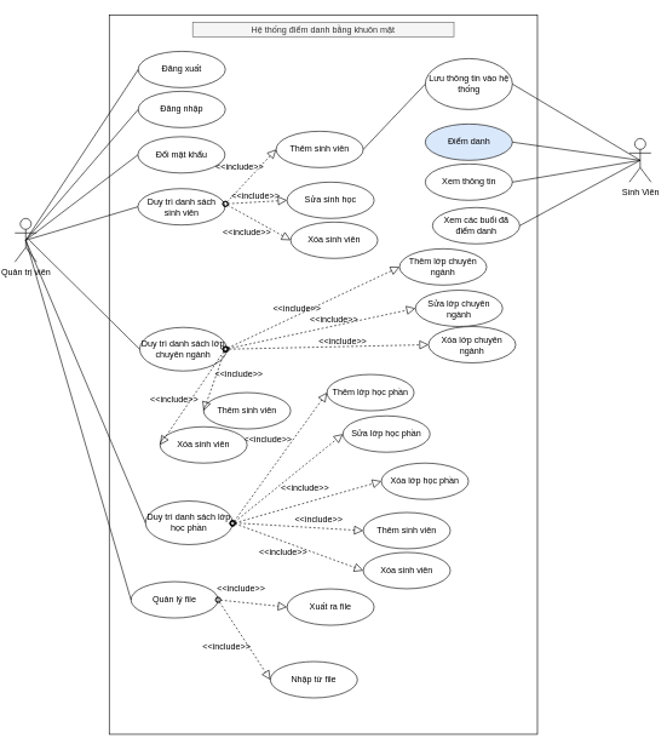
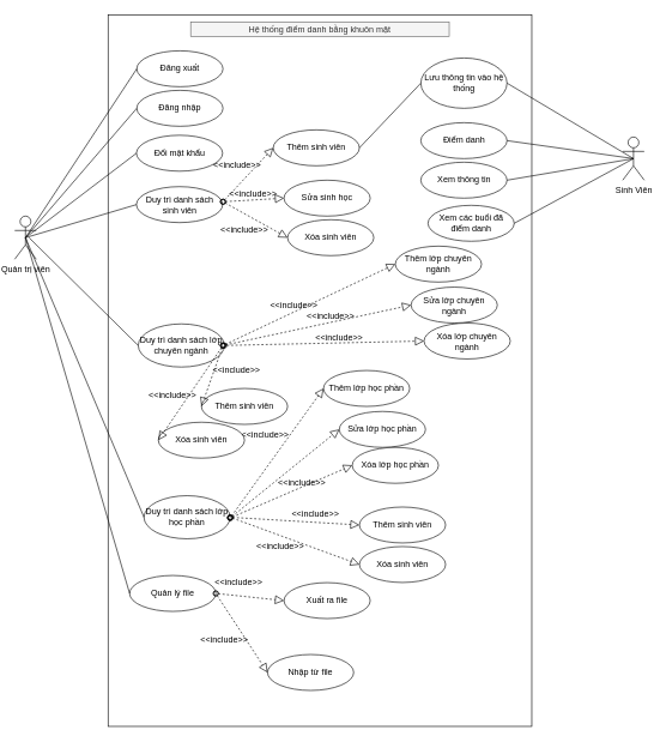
  <mxCell id="0" />
  <mxCell id="1" parent="0" />
  <mxCell id="2" value="Sinh Viên&lt;br&gt;&lt;br&gt;" style="shape=umlActor;verticalLabelPosition=bottom;labelBackgroundColor=#ffffff;verticalAlign=top;html=1;outlineConnect=0;" parent="1" vertex="1"><mxGeometry x="866.603" y="190" width="30" height="60" as="geometry" /></mxCell>
  <mxCell id="3" value="" style="rounded=0;whiteSpace=wrap;html=1;" parent="1" vertex="1"><mxGeometry x="150" y="20" width="590" height="990" as="geometry" /></mxCell>
  <mxCell id="4" value="Quản trị viên&lt;br&gt;" style="shape=umlActor;verticalLabelPosition=bottom;labelBackgroundColor=#ffffff;verticalAlign=top;html=1;outlineConnect=0;" parent="1" vertex="1"><mxGeometry x="20" y="300" width="30" height="60" as="geometry" /></mxCell>
  <mxCell id="5" value="Đăng xuất" style="ellipse;whiteSpace=wrap;html=1;" parent="1" vertex="1"><mxGeometry x="190" y="70" width="120" height="50" as="geometry" /></mxCell>
  <mxCell id="6" value="Đăng nhập&lt;br&gt;" style="ellipse;whiteSpace=wrap;html=1;" parent="1" vertex="1"><mxGeometry x="190" y="125" width="120" height="50" as="geometry" /></mxCell>
  <mxCell id="7" value="Đổi mật khẩu&lt;br&gt;" style="ellipse;whiteSpace=wrap;html=1;" parent="1" vertex="1"><mxGeometry x="189.5" y="187.5" width="120" height="50" as="geometry" /></mxCell>
  <mxCell id="8" value="" style="endArrow=none;html=1;exitX=0.5;exitY=0.5;exitDx=0;exitDy=0;exitPerimeter=0;entryX=0;entryY=0.5;entryDx=0;entryDy=0;" parent="1" source="4" target="5" edge="1"><mxGeometry width="50" height="50" relative="1" as="geometry"><mxPoint x="80" y="340" as="sourcePoint" /><mxPoint x="130" y="290" as="targetPoint" /></mxGeometry></mxCell>
  <mxCell id="9" value="" style="endArrow=none;html=1;exitX=0.5;exitY=0.5;exitDx=0;exitDy=0;exitPerimeter=0;entryX=0;entryY=0.5;entryDx=0;entryDy=0;" parent="1" source="4" target="6" edge="1"><mxGeometry width="50" height="50" relative="1" as="geometry"><mxPoint x="45" y="340" as="sourcePoint" /><mxPoint x="200" y="215" as="targetPoint" /></mxGeometry></mxCell>
  <mxCell id="10" value="" style="endArrow=none;html=1;exitX=0.5;exitY=0.5;exitDx=0;exitDy=0;exitPerimeter=0;entryX=0;entryY=0.5;entryDx=0;entryDy=0;" parent="1" source="4" target="7" edge="1"><mxGeometry width="50" height="50" relative="1" as="geometry"><mxPoint x="55" y="350" as="sourcePoint" /><mxPoint x="210" y="225" as="targetPoint" /></mxGeometry></mxCell>
  <mxCell id="11" value="Quản lý file&lt;br&gt;" style="ellipse;whiteSpace=wrap;html=1;" parent="1" vertex="1"><mxGeometry x="180" y="800" width="120" height="50" as="geometry" /></mxCell>
  <mxCell id="12" value="Nhập từ file&lt;br&gt;" style="ellipse;whiteSpace=wrap;html=1;" parent="1" vertex="1"><mxGeometry x="372" y="910" width="120" height="50" as="geometry" /></mxCell>
  <mxCell id="13" value="" style="endArrow=none;html=1;entryX=0;entryY=0.5;entryDx=0;entryDy=0;exitX=0.5;exitY=0.5;exitDx=0;exitDy=0;exitPerimeter=0;" parent="1" source="4" target="11" edge="1"><mxGeometry width="50" height="50" relative="1" as="geometry"><mxPoint x="109.5" y="570" as="sourcePoint" /><mxPoint x="159.5" y="520" as="targetPoint" /></mxGeometry></mxCell>
  <mxCell id="14" value="Hệ thống điểm danh bằng khuôn mặt&lt;br&gt;" style="text;html=1;strokeColor=#666666;fillColor=#f5f5f5;align=center;verticalAlign=middle;whiteSpace=wrap;rounded=0;fontColor=#333333;" parent="1" vertex="1"><mxGeometry x="265" y="30" width="360" height="20" as="geometry" /></mxCell>
  <mxCell id="15" value="Duy trì danh sách sinh viên&lt;br&gt;" style="ellipse;whiteSpace=wrap;html=1;" parent="1" vertex="1"><mxGeometry x="189.5" y="259" width="120" height="50" as="geometry" /></mxCell>
  <mxCell id="16" value="Thêm sinh viên&lt;br&gt;" style="ellipse;whiteSpace=wrap;html=1;" parent="1" vertex="1"><mxGeometry x="380" y="180" width="120" height="50" as="geometry" /></mxCell>
  <mxCell id="17" value="" style="endArrow=none;html=1;exitX=0.5;exitY=0.5;exitDx=0;exitDy=0;exitPerimeter=0;entryX=0;entryY=0.5;entryDx=0;entryDy=0;" parent="1" source="4" target="15" edge="1"><mxGeometry width="50" height="50" relative="1" as="geometry"><mxPoint x="45" y="340" as="sourcePoint" /><mxPoint x="200" y="215" as="targetPoint" /></mxGeometry></mxCell>
  <mxCell id="18" value="Lưu thông tin vào hệ thống" style="ellipse;whiteSpace=wrap;html=1;" parent="1" vertex="1"><mxGeometry x="585.5" y="80" width="120" height="70" as="geometry" /></mxCell>
  <mxCell id="19" value="" style="endArrow=none;html=1;exitX=1;exitY=0.5;exitDx=0;exitDy=0;entryX=0.5;entryY=0.5;entryDx=0;entryDy=0;entryPerimeter=0;" parent="1" source="18" target="2" edge="1"><mxGeometry width="50" height="50" relative="1" as="geometry"><mxPoint x="805.5" y="220" as="sourcePoint" /><mxPoint x="855.5" y="170" as="targetPoint" /></mxGeometry></mxCell>
- <mxCell id="20" value="Điểm danh" style="ellipse;whiteSpace=wrap;html=1;fillColor=#dae8fc;" parent="1" vertex="1"><mxGeometry x="585.5" y="170" width="120" height="50" as="geometry" /></mxCell>
+ <mxCell id="20" value="Điểm danh" style="ellipse;whiteSpace=wrap;html=1;" parent="1" vertex="1"><mxGeometry x="585.5" y="170" width="120" height="50" as="geometry" /></mxCell>
  <mxCell id="21" value="" style="endArrow=none;html=1;exitX=1;exitY=0.5;exitDx=0;exitDy=0;entryX=0.5;entryY=0.5;entryDx=0;entryDy=0;entryPerimeter=0;" parent="1" source="20" target="2" edge="1"><mxGeometry width="50" height="50" relative="1" as="geometry"><mxPoint x="715.5" y="135" as="sourcePoint" /><mxPoint x="891.5" y="230" as="targetPoint" /></mxGeometry></mxCell>
  <mxCell id="22" value="Duy trì danh sách lớp chuyên ngành&lt;br&gt;" style="ellipse;whiteSpace=wrap;html=1;" parent="1" vertex="1"><mxGeometry x="192" y="450" width="120" height="60" as="geometry" /></mxCell>
  <mxCell id="23" value="Duy trì danh sách lớp học phần&lt;br&gt;" style="ellipse;whiteSpace=wrap;html=1;" parent="1" vertex="1"><mxGeometry x="200" y="689" width="120" height="60" as="geometry" /></mxCell>
  <mxCell id="24" value="" style="endArrow=none;html=1;exitX=0.5;exitY=0.5;exitDx=0;exitDy=0;exitPerimeter=0;entryX=0;entryY=0.5;entryDx=0;entryDy=0;" parent="1" source="4" target="23" edge="1"><mxGeometry width="50" height="50" relative="1" as="geometry"><mxPoint x="45" y="340" as="sourcePoint" /><mxPoint x="210" y="285" as="targetPoint" /></mxGeometry></mxCell>
  <mxCell id="25" value="" style="endArrow=none;html=1;entryX=0;entryY=0.5;entryDx=0;entryDy=0;" parent="1" target="22" edge="1"><mxGeometry width="50" height="50" relative="1" as="geometry"><mxPoint x="40" y="330" as="sourcePoint" /><mxPoint x="210" y="285" as="targetPoint" /></mxGeometry></mxCell>
  <mxCell id="26" value="Xem thông tin" style="ellipse;whiteSpace=wrap;html=1;" parent="1" vertex="1"><mxGeometry x="585.5" y="225" width="120" height="50" as="geometry" /></mxCell>
  <mxCell id="27" value="Xem các buổi đã điểm danh" style="ellipse;whiteSpace=wrap;html=1;" parent="1" vertex="1"><mxGeometry x="595.5" y="285" width="120" height="50" as="geometry" /></mxCell>
  <mxCell id="28" value="" style="endArrow=none;html=1;exitX=1;exitY=0.5;exitDx=0;exitDy=0;entryX=0.5;entryY=0.5;entryDx=0;entryDy=0;entryPerimeter=0;" parent="1" source="26" target="2" edge="1"><mxGeometry width="50" height="50" relative="1" as="geometry"><mxPoint x="715.5" y="205" as="sourcePoint" /><mxPoint x="891.5" y="230" as="targetPoint" /></mxGeometry></mxCell>
  <mxCell id="29" value="" style="endArrow=none;html=1;exitX=1;exitY=0.5;exitDx=0;exitDy=0;entryX=0.5;entryY=0.5;entryDx=0;entryDy=0;entryPerimeter=0;" parent="1" source="27" target="2" edge="1"><mxGeometry width="50" height="50" relative="1" as="geometry"><mxPoint x="715.5" y="260" as="sourcePoint" /><mxPoint x="891.5" y="230" as="targetPoint" /></mxGeometry></mxCell>
  <mxCell id="30" value="" style="startArrow=oval;startFill=0;startSize=7;endArrow=block;endFill=0;endSize=10;dashed=1;html=1;entryX=0;entryY=0.5;entryDx=0;entryDy=0;" parent="1" target="16" edge="1"><mxGeometry width="100" relative="1" as="geometry"><mxPoint x="310" y="280" as="sourcePoint" /><mxPoint x="410" y="280" as="targetPoint" /></mxGeometry></mxCell>
  <mxCell id="31" value="Sửa sinh học&lt;br&gt;" style="ellipse;whiteSpace=wrap;html=1;" parent="1" vertex="1"><mxGeometry x="395" y="250" width="120" height="50" as="geometry" /></mxCell>
  <mxCell id="32" value="" style="startArrow=oval;startFill=0;startSize=7;endArrow=block;endFill=0;endSize=10;dashed=1;html=1;entryX=0;entryY=0.5;entryDx=0;entryDy=0;" parent="1" target="31" edge="1"><mxGeometry width="100" relative="1" as="geometry"><mxPoint x="310" y="280" as="sourcePoint" /><mxPoint x="425" y="350" as="targetPoint" /></mxGeometry></mxCell>
  <mxCell id="33" value="Xóa sinh viên&lt;br&gt;" style="ellipse;whiteSpace=wrap;html=1;" parent="1" vertex="1"><mxGeometry x="400" y="305" width="120" height="50" as="geometry" /></mxCell>
  <mxCell id="34" value="" style="startArrow=oval;startFill=0;startSize=7;endArrow=block;endFill=0;endSize=10;dashed=1;html=1;entryX=0;entryY=0.5;entryDx=0;entryDy=0;" parent="1" target="33" edge="1"><mxGeometry width="100" relative="1" as="geometry"><mxPoint x="310" y="280" as="sourcePoint" /><mxPoint x="405.286" y="285.143" as="targetPoint" /></mxGeometry></mxCell>
  <mxCell id="35" value="" style="endArrow=none;html=1;exitX=0;exitY=0.5;exitDx=0;exitDy=0;entryX=1;entryY=0.5;entryDx=0;entryDy=0;" parent="1" source="18" target="16" edge="1"><mxGeometry width="50" height="50" relative="1" as="geometry"><mxPoint x="715.571" y="125.143" as="sourcePoint" /><mxPoint x="891.571" y="230.286" as="targetPoint" /></mxGeometry></mxCell>
  <mxCell id="36" value="&amp;lt;&amp;lt;include&amp;gt;&amp;gt;" style="text;html=1;strokeColor=none;fillColor=none;align=center;verticalAlign=middle;whiteSpace=wrap;rounded=0;" parent="1" vertex="1"><mxGeometry x="310" y="220" width="40" height="20" as="geometry" /></mxCell>
  <mxCell id="37" value="&amp;lt;&amp;lt;include&amp;gt;&amp;gt;" style="text;html=1;strokeColor=none;fillColor=none;align=center;verticalAlign=middle;whiteSpace=wrap;rounded=0;" parent="1" vertex="1"><mxGeometry x="332" y="259" width="40" height="20" as="geometry" /></mxCell>
  <mxCell id="38" value="&amp;lt;&amp;lt;include&amp;gt;&amp;gt;" style="text;html=1;strokeColor=none;fillColor=none;align=center;verticalAlign=middle;whiteSpace=wrap;rounded=0;" parent="1" vertex="1"><mxGeometry x="320" y="310" width="40" height="20" as="geometry" /></mxCell>
  <mxCell id="39" value="" style="startArrow=oval;startFill=0;startSize=7;endArrow=block;endFill=0;endSize=10;dashed=1;html=1;entryX=0;entryY=0.5;entryDx=0;entryDy=0;exitX=1;exitY=0.5;exitDx=0;exitDy=0;" parent="1" source="11" target="12" edge="1"><mxGeometry width="100" relative="1" as="geometry"><mxPoint x="287" y="540.121" as="sourcePoint" /><mxPoint x="376.897" y="589.983" as="targetPoint" /></mxGeometry></mxCell>
  <mxCell id="40" value="Xuất ra file&lt;br&gt;" style="ellipse;whiteSpace=wrap;html=1;" parent="1" vertex="1"><mxGeometry x="395" y="810" width="120" height="50" as="geometry" /></mxCell>
  <mxCell id="41" value="" style="startArrow=oval;startFill=0;startSize=7;endArrow=block;endFill=0;endSize=10;dashed=1;html=1;entryX=0;entryY=0.5;entryDx=0;entryDy=0;exitX=1;exitY=0.5;exitDx=0;exitDy=0;" parent="1" source="11" target="40" edge="1"><mxGeometry width="100" relative="1" as="geometry"><mxPoint x="300" y="830" as="sourcePoint" /><mxPoint x="381.897" y="529.983" as="targetPoint" /></mxGeometry></mxCell>
  <mxCell id="42" value="&amp;lt;&amp;lt;include&amp;gt;&amp;gt;" style="text;html=1;strokeColor=none;fillColor=none;align=center;verticalAlign=middle;whiteSpace=wrap;rounded=0;" parent="1" vertex="1"><mxGeometry x="312" y="800.121" width="40" height="20" as="geometry" /></mxCell>
  <mxCell id="43" value="&amp;lt;&amp;lt;include&amp;gt;&amp;gt;" style="text;html=1;strokeColor=none;fillColor=none;align=center;verticalAlign=middle;whiteSpace=wrap;rounded=0;" parent="1" vertex="1"><mxGeometry x="292" y="880.121" width="40" height="20" as="geometry" /></mxCell>
  <mxCell id="44" value="Thêm sinh viên&lt;br&gt;" style="ellipse;whiteSpace=wrap;html=1;" parent="1" vertex="1"><mxGeometry x="500" y="704.78" width="120" height="50" as="geometry" /></mxCell>
  <mxCell id="45" value="" style="startArrow=oval;startFill=0;startSize=7;endArrow=block;endFill=0;endSize=10;dashed=1;html=1;entryX=0;entryY=0.5;entryDx=0;entryDy=0;exitX=1;exitY=0.5;exitDx=0;exitDy=0;" parent="1" source="23" target="44" edge="1"><mxGeometry width="100" relative="1" as="geometry"><mxPoint x="320" y="700" as="sourcePoint" /><mxPoint x="460" y="699.78" as="targetPoint" /></mxGeometry></mxCell>
  <mxCell id="46" value="Xóa sinh viên&lt;br&gt;" style="ellipse;whiteSpace=wrap;html=1;" parent="1" vertex="1"><mxGeometry x="500" y="759.78" width="120" height="50" as="geometry" /></mxCell>
  <mxCell id="47" value="" style="startArrow=oval;startFill=0;startSize=7;endArrow=block;endFill=0;endSize=10;dashed=1;html=1;entryX=0;entryY=0.5;entryDx=0;entryDy=0;exitX=1;exitY=0.5;exitDx=0;exitDy=0;" parent="1" source="23" target="46" edge="1"><mxGeometry width="100" relative="1" as="geometry"><mxPoint x="360" y="699.78" as="sourcePoint" /><mxPoint x="455.286" y="704.923" as="targetPoint" /></mxGeometry></mxCell>
  <mxCell id="48" value="&amp;lt;&amp;lt;include&amp;gt;&amp;gt;" style="text;html=1;strokeColor=none;fillColor=none;align=center;verticalAlign=middle;whiteSpace=wrap;rounded=0;" parent="1" vertex="1"><mxGeometry x="370" y="749.78" width="40" height="20" as="geometry" /></mxCell>
  <mxCell id="49" value="Thêm lớp học phần&lt;br&gt;" style="ellipse;whiteSpace=wrap;html=1;" parent="1" vertex="1"><mxGeometry x="450" y="514.78" width="120" height="50" as="geometry" /></mxCell>
  <mxCell id="50" value="" style="startArrow=oval;startFill=0;startSize=7;endArrow=block;endFill=0;endSize=10;dashed=1;html=1;entryX=0;entryY=0.5;entryDx=0;entryDy=0;" parent="1" target="49" edge="1"><mxGeometry width="100" relative="1" as="geometry"><mxPoint x="320" y="720" as="sourcePoint" /><mxPoint x="439" y="629.78" as="targetPoint" /></mxGeometry></mxCell>
  <mxCell id="51" value="&amp;lt;&amp;lt;include&amp;gt;&amp;gt;" style="text;html=1;strokeColor=none;fillColor=none;align=center;verticalAlign=middle;whiteSpace=wrap;rounded=0;" parent="1" vertex="1"><mxGeometry x="349" y="593.78" width="40" height="20" as="geometry" /></mxCell>
  <mxCell id="52" value="Sửa lớp học phần&lt;br&gt;" style="ellipse;whiteSpace=wrap;html=1;" parent="1" vertex="1"><mxGeometry x="472" y="571.78" width="120" height="50" as="geometry" /></mxCell>
  <mxCell id="53" value="" style="startArrow=oval;startFill=0;startSize=7;endArrow=block;endFill=0;endSize=10;dashed=1;html=1;entryX=0;entryY=0.5;entryDx=0;entryDy=0;" parent="1" target="52" edge="1"><mxGeometry width="100" relative="1" as="geometry"><mxPoint x="320" y="720" as="sourcePoint" /><mxPoint x="461" y="686.78" as="targetPoint" /></mxGeometry></mxCell>
- <mxCell id="54" value="Xóa lớp học phần&lt;br&gt;" style="ellipse;whiteSpace=wrap;html=1;" parent="1" vertex="1"><mxGeometry x="525" y="636.78" width="120" height="50" as="geometry" /></mxCell>
+ <mxCell id="54" value="Xóa lớp học phần&lt;br&gt;" style="ellipse;whiteSpace=wrap;html=1;" parent="1" vertex="1"><mxGeometry x="490" y="621.78" width="120" height="50" as="geometry" /></mxCell>
  <mxCell id="55" value="" style="startArrow=oval;startFill=0;startSize=7;endArrow=block;endFill=0;endSize=10;dashed=1;html=1;entryX=0;entryY=0.5;entryDx=0;entryDy=0;" parent="1" target="54" edge="1"><mxGeometry width="100" relative="1" as="geometry"><mxPoint x="320" y="720" as="sourcePoint" /><mxPoint x="479" y="736.78" as="targetPoint" /></mxGeometry></mxCell>
  <mxCell id="56" value="Thêm sinh viên&lt;br&gt;" style="ellipse;whiteSpace=wrap;html=1;" parent="1" vertex="1"><mxGeometry x="280" y="539.78" width="120" height="50" as="geometry" /></mxCell>
  <mxCell id="57" value="" style="startArrow=oval;startFill=0;startSize=7;endArrow=block;endFill=0;endSize=10;dashed=1;html=1;entryX=0;entryY=0.5;entryDx=0;entryDy=0;" parent="1" target="56" edge="1"><mxGeometry width="100" relative="1" as="geometry"><mxPoint x="310" y="480" as="sourcePoint" /><mxPoint x="560" y="526.78" as="targetPoint" /></mxGeometry></mxCell>
  <mxCell id="58" value="Xóa sinh viên&lt;br&gt;" style="ellipse;whiteSpace=wrap;html=1;" parent="1" vertex="1"><mxGeometry x="220" y="586.78" width="120" height="50" as="geometry" /></mxCell>
  <mxCell id="59" value="" style="startArrow=oval;startFill=0;startSize=7;endArrow=block;endFill=0;endSize=10;dashed=1;html=1;entryX=0;entryY=0.5;entryDx=0;entryDy=0;" parent="1" target="58" edge="1"><mxGeometry width="100" relative="1" as="geometry"><mxPoint x="310" y="480" as="sourcePoint" /><mxPoint x="555.286" y="531.923" as="targetPoint" /></mxGeometry></mxCell>
  <mxCell id="60" value="Thêm lớp chuyên ngành&lt;br&gt;" style="ellipse;whiteSpace=wrap;html=1;" parent="1" vertex="1"><mxGeometry x="550" y="341.78" width="120" height="50" as="geometry" /></mxCell>
  <mxCell id="61" value="" style="startArrow=oval;startFill=0;startSize=7;endArrow=block;endFill=0;endSize=10;dashed=1;html=1;entryX=0;entryY=0.5;entryDx=0;entryDy=0;" parent="1" target="60" edge="1"><mxGeometry width="100" relative="1" as="geometry"><mxPoint x="310" y="480" as="sourcePoint" /><mxPoint x="539" y="456.78" as="targetPoint" /></mxGeometry></mxCell>
  <mxCell id="62" value="Sửa lớp chuyên ngành&lt;br&gt;" style="ellipse;whiteSpace=wrap;html=1;" parent="1" vertex="1"><mxGeometry x="572" y="398.78" width="120" height="50" as="geometry" /></mxCell>
  <mxCell id="63" value="" style="startArrow=oval;startFill=0;startSize=7;endArrow=block;endFill=0;endSize=10;dashed=1;html=1;entryX=0;entryY=0.5;entryDx=0;entryDy=0;" parent="1" target="62" edge="1"><mxGeometry width="100" relative="1" as="geometry"><mxPoint x="310" y="480" as="sourcePoint" /><mxPoint x="561" y="513.78" as="targetPoint" /></mxGeometry></mxCell>
  <mxCell id="64" value="Xóa lớp chuyên ngành&lt;br&gt;" style="ellipse;whiteSpace=wrap;html=1;" parent="1" vertex="1"><mxGeometry x="590" y="448.78" width="120" height="50" as="geometry" /></mxCell>
  <mxCell id="65" value="" style="startArrow=oval;startFill=0;startSize=7;endArrow=block;endFill=0;endSize=10;dashed=1;html=1;entryX=0;entryY=0.5;entryDx=0;entryDy=0;exitX=1;exitY=0.5;exitDx=0;exitDy=0;" parent="1" source="22" target="64" edge="1"><mxGeometry width="100" relative="1" as="geometry"><mxPoint x="420" y="547" as="sourcePoint" /><mxPoint x="579" y="563.78" as="targetPoint" /></mxGeometry></mxCell>
  <mxCell id="66" value="&amp;lt;&amp;lt;include&amp;gt;&amp;gt;" style="text;html=1;strokeColor=none;fillColor=none;align=center;verticalAlign=middle;whiteSpace=wrap;rounded=0;" parent="1" vertex="1"><mxGeometry x="440" y="428.78" width="40" height="20" as="geometry" /></mxCell>
  <mxCell id="67" value="&amp;lt;&amp;lt;include&amp;gt;&amp;gt;" style="text;html=1;strokeColor=none;fillColor=none;align=center;verticalAlign=middle;whiteSpace=wrap;rounded=0;" parent="1" vertex="1"><mxGeometry x="400" y="661.78" width="40" height="20" as="geometry" /></mxCell>
  <mxCell id="68" value="&amp;lt;&amp;lt;include&amp;gt;&amp;gt;" style="text;html=1;strokeColor=none;fillColor=none;align=center;verticalAlign=middle;whiteSpace=wrap;rounded=0;" parent="1" vertex="1"><mxGeometry x="419" y="704.78" width="40" height="20" as="geometry" /></mxCell>
  <mxCell id="69" value="&amp;lt;&amp;lt;include&amp;gt;&amp;gt;" style="text;html=1;strokeColor=none;fillColor=none;align=center;verticalAlign=middle;whiteSpace=wrap;rounded=0;" parent="1" vertex="1"><mxGeometry x="389" y="413.78" width="40" height="20" as="geometry" /></mxCell>
  <mxCell id="70" value="&amp;lt;&amp;lt;include&amp;gt;&amp;gt;" style="text;html=1;strokeColor=none;fillColor=none;align=center;verticalAlign=middle;whiteSpace=wrap;rounded=0;" parent="1" vertex="1"><mxGeometry x="452" y="458.78" width="40" height="20" as="geometry" /></mxCell>
  <mxCell id="71" value="&amp;lt;&amp;lt;include&amp;gt;&amp;gt;" style="text;html=1;strokeColor=none;fillColor=none;align=center;verticalAlign=middle;whiteSpace=wrap;rounded=0;" parent="1" vertex="1"><mxGeometry x="309" y="504.5" width="40" height="21" as="geometry" /></mxCell>
  <mxCell id="72" value="&amp;lt;&amp;lt;include&amp;gt;&amp;gt;" style="text;html=1;strokeColor=none;fillColor=none;align=center;verticalAlign=middle;whiteSpace=wrap;rounded=0;" parent="1" vertex="1"><mxGeometry x="220" y="539.78" width="40" height="20" as="geometry" /></mxCell>
